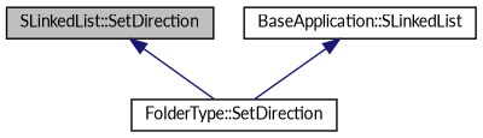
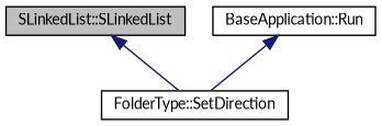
  digraph {
    fontname=Lato
    rankdir=TB
    node [color=black fillcolor=white fontname=Lato fontsize=10 shape=record style=filled]
    edge [color=midnightblue dir=back fontname=Lato fontsize=10 labelfontname=Helvetica labelfontsize=10 style=solid]
-   n1 [fillcolor=grey75 fontcolor=black height=0.2 label="SLinkedList::SetDirection" width=0.4]
+   n1 [fillcolor=grey75 fontcolor=black height=0.2 label="SLinkedList::SLinkedList" width=0.4]
    n2 [height=0.2 label="FolderType::SetDirection" width=0.4]
-   n3 [height=0.2 label="BaseApplication::SLinkedList" width=0.4]
+   n3 [height=0.2 label="BaseApplication::Run" width=0.4]
    n1 -> n2
    n3 -> n2
  }
